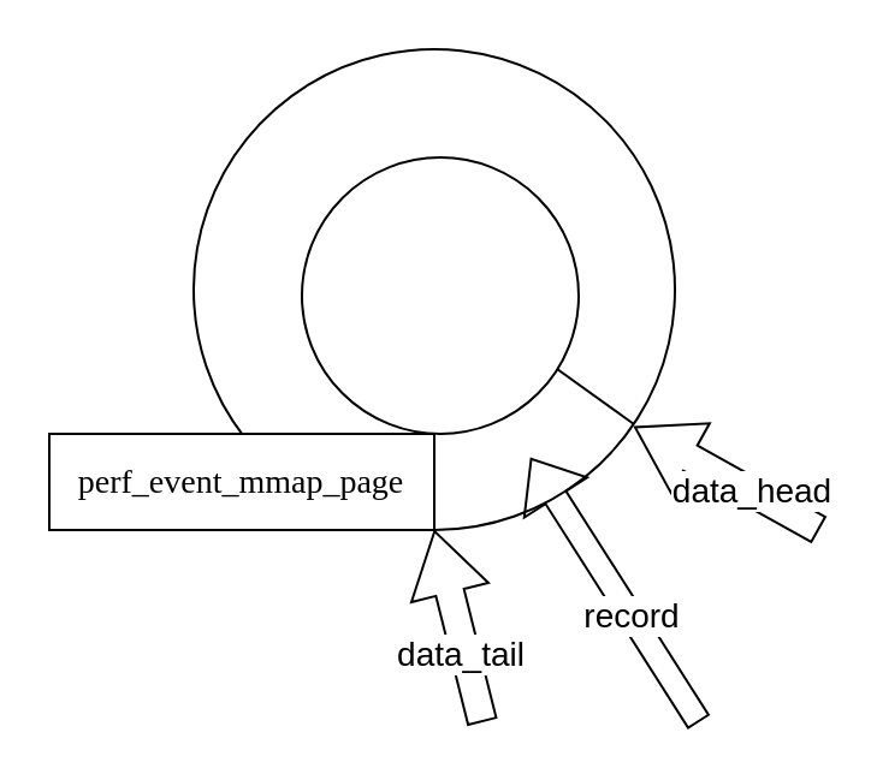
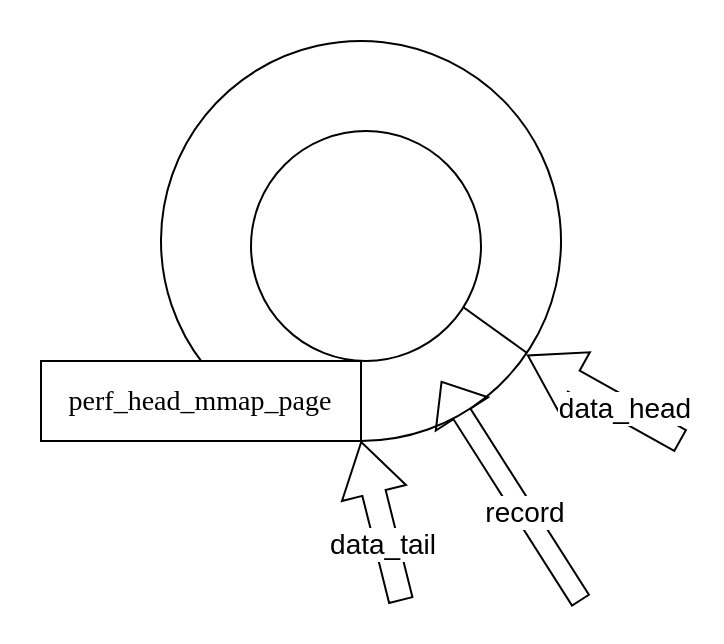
  <mxCell id="0" />
  <mxCell id="1" parent="0" />
  <mxCell id="2" value="" style="verticalLabelPosition=bottom;verticalAlign=top;html=1;shape=mxgraph.basic.arc;startAngle=0.644;endAngle=0.5;fontSize=16;" vertex="1" parent="1"><mxGeometry x="80" y="20" width="200" height="200" as="geometry" /></mxCell>
  <mxCell id="3" value="" style="ellipse;whiteSpace=wrap;html=1;aspect=fixed;fontSize=16;" vertex="1" parent="1"><mxGeometry x="125" y="65" width="115" height="115" as="geometry" /></mxCell>
- <mxCell id="4" value="&lt;span style=&quot;font-family: &amp;quot;等线 Light&amp;quot;;&quot;&gt;&lt;font style=&quot;font-size: 14px;&quot;&gt;perf_event_mmap_page&lt;/font&gt;&lt;/span&gt;" style="rounded=0;whiteSpace=wrap;html=1;fontSize=14;" vertex="1" parent="1"><mxGeometry x="20" y="180" width="160" height="40" as="geometry" /></mxCell>
+ <mxCell id="4" value="&lt;span style=&quot;font-family: &amp;quot;等线 Light&amp;quot;;&quot;&gt;&lt;font style=&quot;font-size: 14px;&quot;&gt;perf_head_mmap_page&lt;/font&gt;&lt;/span&gt;" style="rounded=0;whiteSpace=wrap;html=1;fontSize=14;" vertex="1" parent="1"><mxGeometry x="20" y="180" width="160" height="40" as="geometry" /></mxCell>
  <mxCell id="5" value="" style="shape=flexArrow;endArrow=classic;html=1;rounded=0;fontSize=14;width=12;endSize=8.43;" edge="1" parent="1"><mxGeometry width="50" height="50" relative="1" as="geometry"><mxPoint x="200" y="300" as="sourcePoint" /><mxPoint x="180" y="220" as="targetPoint" /></mxGeometry></mxCell>
  <mxCell id="6" value="data_tail" style="edgeLabel;html=1;align=center;verticalAlign=middle;resizable=0;points=[];fontSize=14;" vertex="1" connectable="0" parent="5"><mxGeometry x="-0.265" y="2" relative="1" as="geometry"><mxPoint as="offset" /></mxGeometry></mxCell>
  <mxCell id="7" value="" style="shape=flexArrow;endArrow=classic;html=1;rounded=0;fontSize=14;width=12;endSize=8.43;entryX=0.915;entryY=0.785;entryDx=0;entryDy=0;entryPerimeter=0;" edge="1" parent="1" target="2"><mxGeometry width="50" height="50" relative="1" as="geometry"><mxPoint x="340" y="220" as="sourcePoint" /><mxPoint x="270" y="180" as="targetPoint" /></mxGeometry></mxCell>
  <mxCell id="8" value="data_head" style="edgeLabel;html=1;align=center;verticalAlign=middle;resizable=0;points=[];fontSize=14;" vertex="1" connectable="0" parent="7"><mxGeometry x="-0.249" relative="1" as="geometry"><mxPoint as="offset" /></mxGeometry></mxCell>
  <mxCell id="9" value="" style="endArrow=none;html=1;rounded=0;fontSize=14;exitX=0.915;exitY=0.78;exitDx=0;exitDy=0;exitPerimeter=0;entryX=0.922;entryY=0.765;entryDx=0;entryDy=0;entryPerimeter=0;" edge="1" parent="1" source="2" target="3"><mxGeometry width="50" height="50" relative="1" as="geometry"><mxPoint x="240" y="200" as="sourcePoint" /><mxPoint x="230" y="150" as="targetPoint" /></mxGeometry></mxCell>
  <mxCell id="10" value="" style="shape=flexArrow;endArrow=classic;html=1;rounded=0;fontSize=14;" edge="1" parent="1"><mxGeometry width="50" height="50" relative="1" as="geometry"><mxPoint x="290" y="300" as="sourcePoint" /><mxPoint x="220" y="190" as="targetPoint" /></mxGeometry></mxCell>
  <mxCell id="11" value="record" style="edgeLabel;html=1;align=center;verticalAlign=middle;resizable=0;points=[];fontSize=14;" vertex="1" connectable="0" parent="10"><mxGeometry x="-0.179" relative="1" as="geometry"><mxPoint y="1" as="offset" /></mxGeometry></mxCell>
